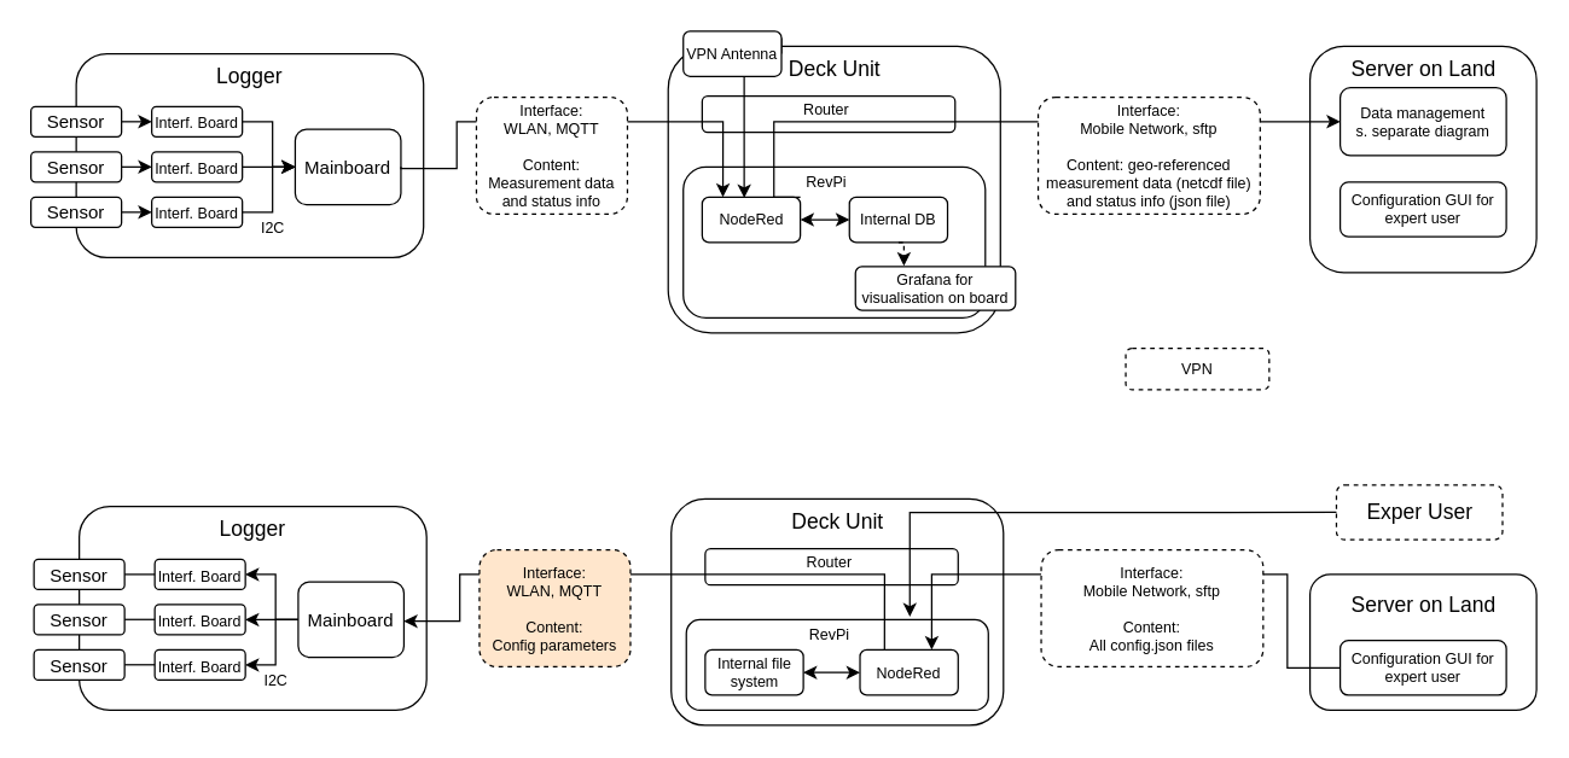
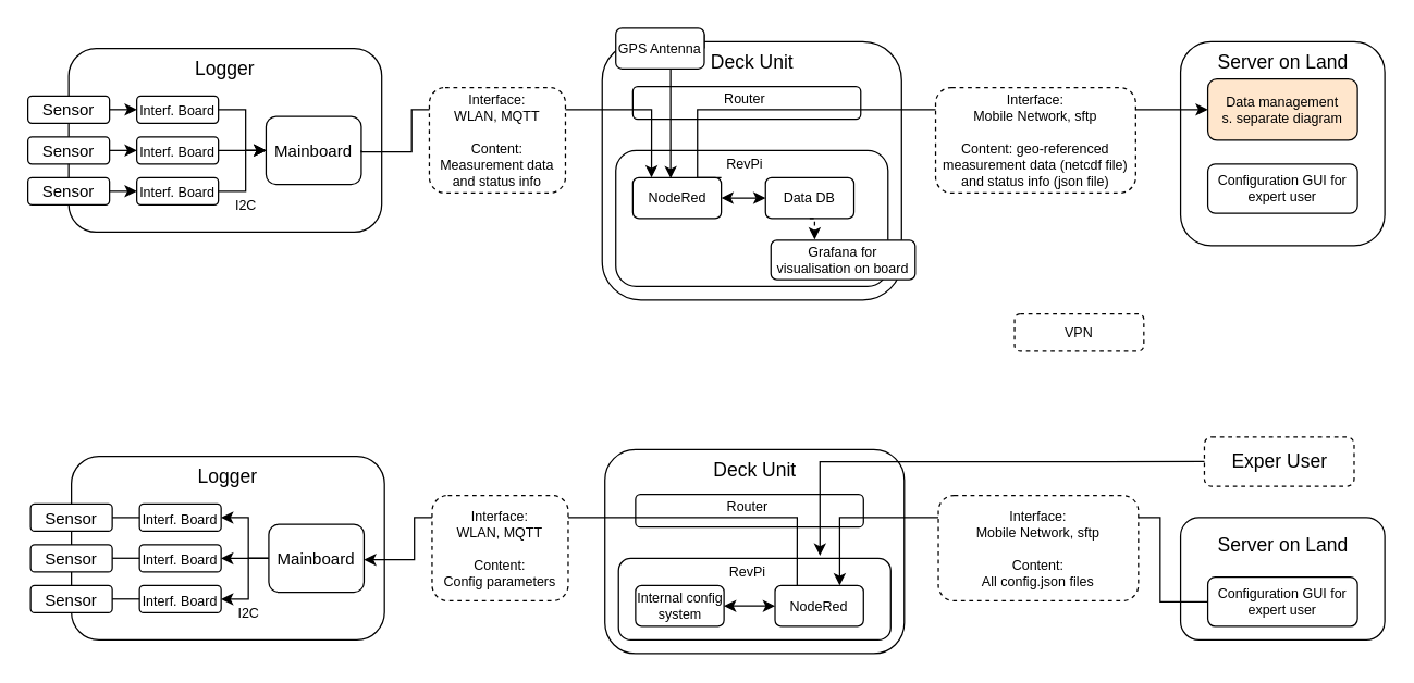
  <mxCell id="0" />
  <mxCell id="1" parent="0" />
  <mxCell id="2" value="" style="rounded=1;whiteSpace=wrap;html=1;" parent="1" vertex="1"><mxGeometry x="50" y="35" width="230" height="135" as="geometry" /></mxCell>
  <mxCell id="3" value="" style="rounded=1;whiteSpace=wrap;html=1;" parent="1" vertex="1"><mxGeometry x="442" y="30" width="220" height="190" as="geometry" /></mxCell>
  <mxCell id="4" value="" style="rounded=1;whiteSpace=wrap;html=1;" parent="1" vertex="1"><mxGeometry x="867" y="30" width="150" height="150" as="geometry" /></mxCell>
  <mxCell id="5" value="&lt;font style=&quot;font-size: 14px&quot;&gt;Logger&lt;/font&gt;" style="text;html=1;strokeColor=none;fillColor=none;align=center;verticalAlign=middle;whiteSpace=wrap;rounded=0;" parent="1" vertex="1"><mxGeometry x="135" y="35" width="60" height="30" as="geometry" /></mxCell>
  <mxCell id="6" value="&lt;font style=&quot;font-size: 14px&quot;&gt;Deck Unit&lt;/font&gt;" style="text;html=1;strokeColor=none;fillColor=none;align=center;verticalAlign=middle;whiteSpace=wrap;rounded=0;" parent="1" vertex="1"><mxGeometry x="514.5" y="30" width="75" height="30" as="geometry" /></mxCell>
  <mxCell id="7" value="&lt;font style=&quot;font-size: 14px&quot;&gt;Server on Land&lt;/font&gt;" style="text;html=1;strokeColor=none;fillColor=none;align=center;verticalAlign=middle;whiteSpace=wrap;rounded=0;" parent="1" vertex="1"><mxGeometry x="884.5" y="30" width="115" height="30" as="geometry" /></mxCell>
  <mxCell id="8" style="edgeStyle=orthogonalEdgeStyle;rounded=0;orthogonalLoop=1;jettySize=auto;html=1;exitX=1;exitY=0.5;exitDx=0;exitDy=0;entryX=0;entryY=0.5;entryDx=0;entryDy=0;fontSize=12;" parent="1" source="9" target="15" edge="1"><mxGeometry relative="1" as="geometry" /></mxCell>
  <mxCell id="9" value="&lt;font style=&quot;font-size: 12px&quot;&gt;Sensor&lt;/font&gt;" style="rounded=1;whiteSpace=wrap;html=1;fontSize=14;" parent="1" vertex="1"><mxGeometry x="20" y="70" width="60" height="20" as="geometry" /></mxCell>
  <mxCell id="10" style="edgeStyle=orthogonalEdgeStyle;rounded=0;orthogonalLoop=1;jettySize=auto;html=1;exitX=1;exitY=0.5;exitDx=0;exitDy=0;entryX=0;entryY=0.5;entryDx=0;entryDy=0;fontSize=12;" parent="1" source="11" target="17" edge="1"><mxGeometry relative="1" as="geometry" /></mxCell>
  <mxCell id="11" value="&lt;font style=&quot;font-size: 12px&quot;&gt;Sensor&lt;/font&gt;" style="rounded=1;whiteSpace=wrap;html=1;fontSize=14;" parent="1" vertex="1"><mxGeometry x="20" y="100" width="60" height="20" as="geometry" /></mxCell>
  <mxCell id="12" style="edgeStyle=orthogonalEdgeStyle;rounded=0;orthogonalLoop=1;jettySize=auto;html=1;exitX=1;exitY=0.5;exitDx=0;exitDy=0;entryX=0;entryY=0.5;entryDx=0;entryDy=0;fontSize=12;" parent="1" source="13" target="19" edge="1"><mxGeometry relative="1" as="geometry" /></mxCell>
  <mxCell id="13" value="&lt;font style=&quot;font-size: 12px&quot;&gt;Sensor&lt;/font&gt;" style="rounded=1;whiteSpace=wrap;html=1;fontSize=14;" parent="1" vertex="1"><mxGeometry x="20" y="130" width="60" height="20" as="geometry" /></mxCell>
  <mxCell id="14" value="I2C" style="edgeStyle=orthogonalEdgeStyle;rounded=0;orthogonalLoop=1;jettySize=auto;html=1;exitX=1;exitY=0.5;exitDx=0;exitDy=0;entryX=0;entryY=0.5;entryDx=0;entryDy=0;fontSize=10;" parent="1" source="15" target="20" edge="1"><mxGeometry x="0.538" y="-40" relative="1" as="geometry"><mxPoint as="offset" /></mxGeometry></mxCell>
  <mxCell id="15" value="&lt;font style=&quot;font-size: 10px&quot;&gt;Interf. Board&lt;/font&gt;" style="rounded=1;whiteSpace=wrap;html=1;fontSize=14;" parent="1" vertex="1"><mxGeometry x="100" y="70" width="60" height="20" as="geometry" /></mxCell>
  <mxCell id="16" style="edgeStyle=orthogonalEdgeStyle;rounded=0;orthogonalLoop=1;jettySize=auto;html=1;entryX=0;entryY=0.5;entryDx=0;entryDy=0;fontSize=10;" parent="1" source="17" target="20" edge="1"><mxGeometry relative="1" as="geometry" /></mxCell>
  <mxCell id="17" value="&lt;span style=&quot;font-size: 10px&quot;&gt;Interf. Board&lt;/span&gt;" style="rounded=1;whiteSpace=wrap;html=1;fontSize=14;" parent="1" vertex="1"><mxGeometry x="100" y="100" width="60" height="20" as="geometry" /></mxCell>
  <mxCell id="18" style="edgeStyle=orthogonalEdgeStyle;rounded=0;orthogonalLoop=1;jettySize=auto;html=1;exitX=1;exitY=0.5;exitDx=0;exitDy=0;entryX=0;entryY=0.5;entryDx=0;entryDy=0;fontSize=10;" parent="1" source="19" target="20" edge="1"><mxGeometry relative="1" as="geometry" /></mxCell>
  <mxCell id="19" value="&lt;span style=&quot;font-size: 10px&quot;&gt;Interf. Board&lt;/span&gt;" style="rounded=1;whiteSpace=wrap;html=1;fontSize=14;" parent="1" vertex="1"><mxGeometry x="100" y="130" width="60" height="20" as="geometry" /></mxCell>
  <mxCell id="20" value="&lt;font style=&quot;font-size: 12px&quot;&gt;Mainboard&lt;/font&gt;" style="rounded=1;whiteSpace=wrap;html=1;fontSize=14;" parent="1" vertex="1"><mxGeometry x="195" y="85" width="70" height="50" as="geometry" /></mxCell>
  <mxCell id="21" value="" style="rounded=1;whiteSpace=wrap;html=1;fontSize=10;" parent="1" vertex="1"><mxGeometry x="452" y="110" width="200" height="100" as="geometry" /></mxCell>
- <mxCell id="22" value="Internal DB" style="rounded=1;whiteSpace=wrap;html=1;fontSize=10;" parent="1" vertex="1"><mxGeometry x="562" y="130" width="65" height="30" as="geometry" /></mxCell>
+ <mxCell id="22" value="Data DB" style="rounded=1;whiteSpace=wrap;html=1;fontSize=10;" parent="1" vertex="1"><mxGeometry x="562" y="130" width="65" height="30" as="geometry" /></mxCell>
  <mxCell id="23" value="" style="rounded=1;whiteSpace=wrap;html=1;fontSize=10;" parent="1" vertex="1"><mxGeometry x="464.5" y="63" width="167.5" height="24" as="geometry" /></mxCell>
  <mxCell id="24" value="" style="edgeStyle=orthogonalEdgeStyle;rounded=0;orthogonalLoop=1;jettySize=auto;html=1;fontSize=10;endArrow=classic;endFill=1;entryX=0.25;entryY=0;entryDx=0;entryDy=0;exitX=1;exitY=0.5;exitDx=0;exitDy=0;" parent="1" source="20" edge="1"><mxGeometry relative="1" as="geometry"><mxPoint x="292" y="102.5" as="sourcePoint" /><mxPoint x="478.25" y="130" as="targetPoint" /><Array as="points"><mxPoint x="302" y="111" /><mxPoint x="302" y="80" /><mxPoint x="478" y="80" /></Array></mxGeometry></mxCell>
  <mxCell id="25" style="edgeStyle=orthogonalEdgeStyle;rounded=0;orthogonalLoop=1;jettySize=auto;html=1;exitX=1;exitY=0.5;exitDx=0;exitDy=0;entryX=0.428;entryY=0.017;entryDx=0;entryDy=0;fontSize=10;endArrow=classic;endFill=1;entryPerimeter=0;" parent="1" source="26" target="32" edge="1"><mxGeometry relative="1" as="geometry"><Array as="points"><mxPoint x="517" y="25" /><mxPoint x="492" y="25" /><mxPoint x="492" y="131" /></Array><mxPoint x="510.75" y="130" as="targetPoint" /></mxGeometry></mxCell>
- <mxCell id="26" value="VPN Antenna" style="rounded=1;whiteSpace=wrap;html=1;fontSize=10;" parent="1" vertex="1"><mxGeometry x="452" y="20" width="65" height="30" as="geometry" /></mxCell>
+ <mxCell id="26" value="GPS Antenna" style="rounded=1;whiteSpace=wrap;html=1;fontSize=10;" parent="1" vertex="1"><mxGeometry x="452" y="20" width="65" height="30" as="geometry" /></mxCell>
  <mxCell id="27" value="RevPi" style="text;html=1;strokeColor=none;fillColor=none;align=center;verticalAlign=middle;whiteSpace=wrap;rounded=0;fontSize=10;" parent="1" vertex="1"><mxGeometry x="517" y="105" width="60" height="30" as="geometry" /></mxCell>
  <mxCell id="28" value="Interface: &lt;br&gt;WLAN, MQTT&lt;br&gt;&lt;br&gt;Content:&lt;br&gt;Measurement data and status info" style="rounded=1;whiteSpace=wrap;html=1;fontSize=10;dashed=1;" parent="1" vertex="1"><mxGeometry x="315" y="63.75" width="100" height="77.5" as="geometry" /></mxCell>
  <mxCell id="29" style="edgeStyle=orthogonalEdgeStyle;rounded=0;orthogonalLoop=1;jettySize=auto;html=1;fontSize=10;endArrow=classic;endFill=1;startArrow=classic;startFill=1;" parent="1" source="32" target="22" edge="1"><mxGeometry relative="1" as="geometry" /></mxCell>
  <mxCell id="30" style="edgeStyle=orthogonalEdgeStyle;rounded=0;orthogonalLoop=1;jettySize=auto;html=1;fontSize=10;startArrow=none;startFill=0;endArrow=classic;endFill=1;exitX=0.5;exitY=1;exitDx=0;exitDy=0;entryX=0.303;entryY=-0.014;entryDx=0;entryDy=0;entryPerimeter=0;dashed=1;" parent="1" source="22" target="33" edge="1"><mxGeometry relative="1" as="geometry"><mxPoint x="602" y="180" as="targetPoint" /></mxGeometry></mxCell>
  <mxCell id="31" style="edgeStyle=orthogonalEdgeStyle;rounded=0;orthogonalLoop=1;jettySize=auto;html=1;exitX=1;exitY=0;exitDx=0;exitDy=0;entryX=0;entryY=0.5;entryDx=0;entryDy=0;fontSize=10;startArrow=none;startFill=0;endArrow=classic;endFill=1;" parent="1" source="32" target="35" edge="1"><mxGeometry relative="1" as="geometry"><Array as="points"><mxPoint x="512" y="130" /><mxPoint x="512" y="80" /></Array></mxGeometry></mxCell>
  <mxCell id="32" value="NodeRed" style="rounded=1;whiteSpace=wrap;html=1;fontSize=10;" parent="1" vertex="1"><mxGeometry x="464.5" y="130" width="65" height="30" as="geometry" /></mxCell>
  <mxCell id="33" value="Grafana for &lt;br&gt;visualisation on board" style="rounded=1;whiteSpace=wrap;html=1;fontSize=10;" parent="1" vertex="1"><mxGeometry x="566" y="176" width="106" height="29" as="geometry" /></mxCell>
  <mxCell id="34" value="Interface: &lt;br&gt;Mobile Network,&amp;nbsp;sftp&lt;br&gt;&lt;br&gt;Content: geo-referenced measurement data&amp;nbsp;(netcdf file) and status info (json file)&lt;u&gt;&lt;br&gt;&lt;/u&gt;" style="rounded=1;whiteSpace=wrap;html=1;fontSize=10;dashed=1;" parent="1" vertex="1"><mxGeometry x="687" y="63.75" width="147" height="77.5" as="geometry" /></mxCell>
- <mxCell id="35" value="Data management&lt;br&gt;s. separate diagram" style="rounded=1;whiteSpace=wrap;html=1;fontSize=10;" parent="1" vertex="1"><mxGeometry x="887" y="57.5" width="110" height="45" as="geometry" /></mxCell>
+ <mxCell id="35" value="Data management&lt;br&gt;s. separate diagram" style="rounded=1;whiteSpace=wrap;html=1;fontSize=10;fillColor=#ffe6cc;" parent="1" vertex="1"><mxGeometry x="887" y="57.5" width="110" height="45" as="geometry" /></mxCell>
  <mxCell id="36" value="Configuration GUI for expert user" style="rounded=1;whiteSpace=wrap;html=1;fontSize=10;" parent="1" vertex="1"><mxGeometry x="887" y="120" width="110" height="36.25" as="geometry" /></mxCell>
  <mxCell id="37" value="&lt;font style=&quot;font-size: 10px&quot;&gt;Router&lt;/font&gt;" style="text;html=1;strokeColor=none;fillColor=none;align=center;verticalAlign=middle;whiteSpace=wrap;rounded=0;" vertex="1" parent="1"><mxGeometry x="517" y="57" width="60" height="30" as="geometry" /></mxCell>
  <mxCell id="38" value="" style="rounded=1;whiteSpace=wrap;html=1;" vertex="1" parent="1"><mxGeometry x="52" y="335" width="230" height="135" as="geometry" /></mxCell>
  <mxCell id="39" value="" style="rounded=1;whiteSpace=wrap;html=1;" vertex="1" parent="1"><mxGeometry x="444" y="330" width="220" height="150" as="geometry" /></mxCell>
  <mxCell id="40" value="" style="rounded=1;whiteSpace=wrap;html=1;" vertex="1" parent="1"><mxGeometry x="867" y="380" width="150" height="90" as="geometry" /></mxCell>
  <mxCell id="41" value="&lt;font style=&quot;font-size: 14px&quot;&gt;Logger&lt;/font&gt;" style="text;html=1;strokeColor=none;fillColor=none;align=center;verticalAlign=middle;whiteSpace=wrap;rounded=0;" vertex="1" parent="1"><mxGeometry x="137" y="335" width="60" height="30" as="geometry" /></mxCell>
  <mxCell id="42" value="&lt;font style=&quot;font-size: 14px&quot;&gt;Deck Unit&lt;/font&gt;" style="text;html=1;strokeColor=none;fillColor=none;align=center;verticalAlign=middle;whiteSpace=wrap;rounded=0;" vertex="1" parent="1"><mxGeometry x="516.5" y="330" width="75" height="30" as="geometry" /></mxCell>
  <mxCell id="43" value="&lt;font style=&quot;font-size: 14px&quot;&gt;Server on Land&lt;/font&gt;" style="text;html=1;strokeColor=none;fillColor=none;align=center;verticalAlign=middle;whiteSpace=wrap;rounded=0;" vertex="1" parent="1"><mxGeometry x="885" y="385" width="115" height="30" as="geometry" /></mxCell>
  <mxCell id="44" value="&lt;font style=&quot;font-size: 12px&quot;&gt;Sensor&lt;/font&gt;" style="rounded=1;whiteSpace=wrap;html=1;fontSize=14;" vertex="1" parent="1"><mxGeometry x="22" y="370" width="60" height="20" as="geometry" /></mxCell>
  <mxCell id="45" value="&lt;font style=&quot;font-size: 12px&quot;&gt;Sensor&lt;/font&gt;" style="rounded=1;whiteSpace=wrap;html=1;fontSize=14;" vertex="1" parent="1"><mxGeometry x="22" y="400" width="60" height="20" as="geometry" /></mxCell>
  <mxCell id="46" value="&lt;font style=&quot;font-size: 12px&quot;&gt;Sensor&lt;/font&gt;" style="rounded=1;whiteSpace=wrap;html=1;fontSize=14;" vertex="1" parent="1"><mxGeometry x="22" y="430" width="60" height="20" as="geometry" /></mxCell>
  <mxCell id="47" value="I2C" style="edgeStyle=orthogonalEdgeStyle;rounded=0;orthogonalLoop=1;jettySize=auto;html=1;exitX=1;exitY=0.5;exitDx=0;exitDy=0;entryX=0;entryY=0.5;entryDx=0;entryDy=0;fontSize=10;startArrow=classic;startFill=1;endArrow=none;endFill=0;" edge="1" parent="1" source="48" target="53"><mxGeometry x="0.538" y="-40" relative="1" as="geometry"><mxPoint as="offset" /></mxGeometry></mxCell>
  <mxCell id="48" value="&lt;font style=&quot;font-size: 10px&quot;&gt;Interf. Board&lt;/font&gt;" style="rounded=1;whiteSpace=wrap;html=1;fontSize=14;" vertex="1" parent="1"><mxGeometry x="102" y="370" width="60" height="20" as="geometry" /></mxCell>
  <mxCell id="49" style="edgeStyle=orthogonalEdgeStyle;rounded=0;orthogonalLoop=1;jettySize=auto;html=1;entryX=0;entryY=0.5;entryDx=0;entryDy=0;fontSize=10;startArrow=classic;startFill=1;endArrow=none;endFill=0;" edge="1" parent="1" source="50" target="53"><mxGeometry relative="1" as="geometry" /></mxCell>
  <mxCell id="50" value="&lt;span style=&quot;font-size: 10px&quot;&gt;Interf. Board&lt;/span&gt;" style="rounded=1;whiteSpace=wrap;html=1;fontSize=14;" vertex="1" parent="1"><mxGeometry x="102" y="400" width="60" height="20" as="geometry" /></mxCell>
  <mxCell id="51" style="edgeStyle=orthogonalEdgeStyle;rounded=0;orthogonalLoop=1;jettySize=auto;html=1;exitX=1;exitY=0.5;exitDx=0;exitDy=0;entryX=0;entryY=0.5;entryDx=0;entryDy=0;fontSize=10;startArrow=classic;startFill=1;endArrow=none;endFill=0;" edge="1" parent="1" source="52" target="53"><mxGeometry relative="1" as="geometry" /></mxCell>
  <mxCell id="52" value="&lt;span style=&quot;font-size: 10px&quot;&gt;Interf. Board&lt;/span&gt;" style="rounded=1;whiteSpace=wrap;html=1;fontSize=14;" vertex="1" parent="1"><mxGeometry x="102" y="430" width="60" height="20" as="geometry" /></mxCell>
  <mxCell id="53" value="&lt;font style=&quot;font-size: 12px&quot;&gt;Mainboard&lt;/font&gt;" style="rounded=1;whiteSpace=wrap;html=1;fontSize=14;" vertex="1" parent="1"><mxGeometry x="197" y="385" width="70" height="50" as="geometry" /></mxCell>
  <mxCell id="54" value="" style="rounded=1;whiteSpace=wrap;html=1;fontSize=10;" vertex="1" parent="1"><mxGeometry x="454" y="410" width="200" height="60" as="geometry" /></mxCell>
- <mxCell id="55" value="Internal file system" style="rounded=1;whiteSpace=wrap;html=1;fontSize=10;" vertex="1" parent="1"><mxGeometry x="466.5" y="430" width="65" height="30" as="geometry" /></mxCell>
+ <mxCell id="55" value="Internal config system" style="rounded=1;whiteSpace=wrap;html=1;fontSize=10;" vertex="1" parent="1"><mxGeometry x="466.5" y="430" width="65" height="30" as="geometry" /></mxCell>
  <mxCell id="56" value="" style="rounded=1;whiteSpace=wrap;html=1;fontSize=10;" vertex="1" parent="1"><mxGeometry x="466.5" y="363" width="167.5" height="24" as="geometry" /></mxCell>
  <mxCell id="57" value="" style="edgeStyle=orthogonalEdgeStyle;rounded=0;orthogonalLoop=1;jettySize=auto;html=1;fontSize=10;endArrow=none;endFill=0;entryX=0.25;entryY=0;entryDx=0;entryDy=0;startArrow=classic;startFill=1;" edge="1" parent="1" target="62"><mxGeometry relative="1" as="geometry"><mxPoint x="267" y="411" as="sourcePoint" /><mxPoint x="480.25" y="430" as="targetPoint" /><Array as="points"><mxPoint x="304" y="411" /><mxPoint x="304" y="380" /><mxPoint x="585" y="380" /></Array></mxGeometry></mxCell>
  <mxCell id="58" value="RevPi" style="text;html=1;strokeColor=none;fillColor=none;align=center;verticalAlign=middle;whiteSpace=wrap;rounded=0;fontSize=10;" vertex="1" parent="1"><mxGeometry x="519" y="405" width="60" height="30" as="geometry" /></mxCell>
- <mxCell id="59" value="Interface: &lt;br&gt;WLAN, MQTT&lt;br&gt;&lt;br&gt;Content:&lt;br&gt;Config parameters" style="rounded=1;whiteSpace=wrap;html=1;fontSize=10;dashed=1;fillColor=#ffe6cc;" vertex="1" parent="1"><mxGeometry x="317" y="363.75" width="100" height="77.5" as="geometry" /></mxCell>
+ <mxCell id="59" value="Interface: &lt;br&gt;WLAN, MQTT&lt;br&gt;&lt;br&gt;Content:&lt;br&gt;Config parameters" style="rounded=1;whiteSpace=wrap;html=1;fontSize=10;dashed=1;" vertex="1" parent="1"><mxGeometry x="317" y="363.75" width="100" height="77.5" as="geometry" /></mxCell>
  <mxCell id="60" style="edgeStyle=orthogonalEdgeStyle;rounded=0;orthogonalLoop=1;jettySize=auto;html=1;fontSize=10;endArrow=classic;endFill=1;startArrow=classic;startFill=1;" edge="1" parent="1" source="62" target="55"><mxGeometry relative="1" as="geometry" /></mxCell>
  <mxCell id="61" style="edgeStyle=orthogonalEdgeStyle;rounded=0;orthogonalLoop=1;jettySize=auto;html=1;exitX=0.731;exitY=-0.004;exitDx=0;exitDy=0;fontSize=10;startArrow=classic;startFill=1;endArrow=none;endFill=0;exitPerimeter=0;entryX=0;entryY=0.5;entryDx=0;entryDy=0;" edge="1" parent="1" source="62" target="64"><mxGeometry relative="1" as="geometry"><Array as="points"><mxPoint x="616" y="380" /><mxPoint x="852" y="380" /><mxPoint x="852" y="442" /></Array><mxPoint x="852" y="380" as="targetPoint" /></mxGeometry></mxCell>
  <mxCell id="62" value="NodeRed" style="rounded=1;whiteSpace=wrap;html=1;fontSize=10;" vertex="1" parent="1"><mxGeometry x="569" y="430" width="65" height="30" as="geometry" /></mxCell>
  <mxCell id="63" value="Interface: &lt;br&gt;Mobile Network, sftp&lt;br&gt;&lt;br&gt;Content:&lt;br&gt;All config.json files" style="rounded=1;whiteSpace=wrap;html=1;fontSize=10;dashed=1;" vertex="1" parent="1"><mxGeometry x="689" y="363.75" width="147" height="77.5" as="geometry" /></mxCell>
  <mxCell id="64" value="Configuration GUI for expert user" style="rounded=1;whiteSpace=wrap;html=1;fontSize=10;" vertex="1" parent="1"><mxGeometry x="887" y="423.75" width="110" height="36.25" as="geometry" /></mxCell>
  <mxCell id="65" value="&lt;font style=&quot;font-size: 10px&quot;&gt;Router&lt;/font&gt;" style="text;html=1;strokeColor=none;fillColor=none;align=center;verticalAlign=middle;whiteSpace=wrap;rounded=0;" vertex="1" parent="1"><mxGeometry x="519" y="357" width="60" height="30" as="geometry" /></mxCell>
  <mxCell id="66" value="&lt;span style=&quot;font-size: 14px&quot;&gt;Exper User&lt;/span&gt;" style="rounded=1;whiteSpace=wrap;html=1;fontSize=10;dashed=1;" vertex="1" parent="1"><mxGeometry x="884.5" y="320.75" width="110" height="36.25" as="geometry" /></mxCell>
  <mxCell id="67" style="edgeStyle=orthogonalEdgeStyle;rounded=0;orthogonalLoop=1;jettySize=auto;html=1;fontSize=10;startArrow=classic;startFill=1;endArrow=none;endFill=0;entryX=0;entryY=0.5;entryDx=0;entryDy=0;" edge="1" parent="1" target="66"><mxGeometry relative="1" as="geometry"><Array as="points"><mxPoint x="602" y="339" /></Array><mxPoint x="602" y="408" as="sourcePoint" /><mxPoint x="964.5" y="420.005" as="targetPoint" /></mxGeometry></mxCell>
  <mxCell id="68" value="VPN" style="rounded=1;whiteSpace=wrap;html=1;fontSize=10;dashed=1;" vertex="1" parent="1"><mxGeometry x="745" y="230.13" width="95" height="27.5" as="geometry" /></mxCell>
  <mxCell id="69" value="" style="endArrow=none;html=1;rounded=0;fontSize=10;exitX=1;exitY=0.5;exitDx=0;exitDy=0;entryX=0;entryY=0.5;entryDx=0;entryDy=0;" edge="1" parent="1" source="44" target="48"><mxGeometry width="50" height="50" relative="1" as="geometry"><mxPoint x="160" y="310" as="sourcePoint" /><mxPoint x="210" y="260" as="targetPoint" /></mxGeometry></mxCell>
  <mxCell id="70" value="" style="endArrow=none;html=1;rounded=0;fontSize=10;exitX=1;exitY=0.5;exitDx=0;exitDy=0;entryX=0;entryY=0.5;entryDx=0;entryDy=0;" edge="1" parent="1"><mxGeometry width="50" height="50" relative="1" as="geometry"><mxPoint x="82" y="409.89" as="sourcePoint" /><mxPoint x="102" y="409.89" as="targetPoint" /></mxGeometry></mxCell>
  <mxCell id="71" value="" style="endArrow=none;html=1;rounded=0;fontSize=10;exitX=1;exitY=0.5;exitDx=0;exitDy=0;entryX=0;entryY=0.5;entryDx=0;entryDy=0;" edge="1" parent="1"><mxGeometry width="50" height="50" relative="1" as="geometry"><mxPoint x="82" y="439.89" as="sourcePoint" /><mxPoint x="102" y="439.89" as="targetPoint" /></mxGeometry></mxCell>
